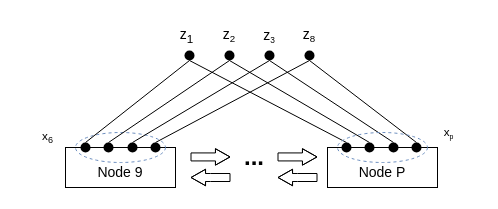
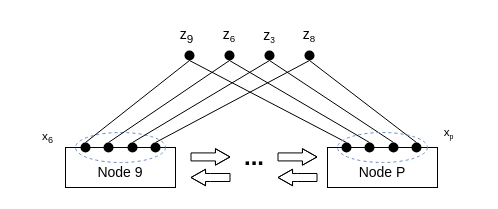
  <mxCell id="0" />
  <mxCell id="1" parent="0" />
  <mxCell id="2" value="" style="rounded=0;whiteSpace=wrap;html=1;" parent="1" vertex="1"><mxGeometry x="65" y="147" width="110" height="40" as="geometry" /></mxCell>
  <mxCell id="3" style="edgeStyle=none;rounded=0;orthogonalLoop=1;jettySize=auto;html=1;exitX=0.5;exitY=1;exitDx=0;exitDy=0;fontSize=14;endArrow=none;endFill=0;entryX=0.5;entryY=0;entryDx=0;entryDy=0;" parent="1" source="4" edge="1" target="25"><mxGeometry relative="1" as="geometry"><mxPoint x="239" y="147" as="targetPoint" /></mxGeometry></mxCell>
  <mxCell id="4" value="" style="shape=ellipse;fillColor=#000000;strokeColor=none;html=1;sketch=0;" parent="1" vertex="1"><mxGeometry x="184" y="50" width="10" height="10" as="geometry" /></mxCell>
  <mxCell id="5" value="" style="shape=ellipse;fillColor=#000000;strokeColor=none;html=1;sketch=0;" parent="1" vertex="1"><mxGeometry x="224" y="50" width="10" height="10" as="geometry" /></mxCell>
  <mxCell id="6" style="edgeStyle=none;rounded=0;orthogonalLoop=1;jettySize=auto;html=1;entryX=0.5;entryY=0;entryDx=0;entryDy=0;fontSize=14;endArrow=none;endFill=0;exitX=0.5;exitY=1;exitDx=0;exitDy=0;" parent="1" target="27" edge="1" source="7"><mxGeometry relative="1" as="geometry"><mxPoint x="254" y="57" as="sourcePoint" /></mxGeometry></mxCell>
  <mxCell id="7" value="" style="shape=ellipse;fillColor=#000000;strokeColor=none;html=1;sketch=0;" parent="1" vertex="1"><mxGeometry x="264" y="50" width="10" height="10" as="geometry" /></mxCell>
  <mxCell id="8" value="" style="shape=ellipse;fillColor=#000000;strokeColor=none;html=1;sketch=0;" parent="1" vertex="1"><mxGeometry x="304" y="50" width="10" height="10" as="geometry" /></mxCell>
- <mxCell id="9" value="&lt;font style=&quot;font-size: 14px;&quot;&gt;z&lt;sub style=&quot;&quot;&gt;1&lt;/sub&gt;&lt;/font&gt;" style="text;html=1;strokeColor=none;fillColor=none;align=center;verticalAlign=middle;whiteSpace=wrap;rounded=0;shadow=1;" parent="1" vertex="1"><mxGeometry x="159" y="20" width="55" height="30" as="geometry" /></mxCell>
- <mxCell id="10" value="&lt;font style=&quot;font-size: 14px;&quot;&gt;z&lt;/font&gt;&lt;font style=&quot;font-size: 11.667px;&quot;&gt;&lt;sub&gt;2&lt;/sub&gt;&lt;/font&gt;" style="text;html=1;strokeColor=none;fillColor=none;align=center;verticalAlign=middle;whiteSpace=wrap;rounded=0;shadow=1;" parent="1" vertex="1"><mxGeometry x="199" y="20" width="60" height="30" as="geometry" /></mxCell>
+ <mxCell id="9" value="&lt;font style=&quot;font-size: 14px;&quot;&gt;z&lt;sub style=&quot;&quot;&gt;9&lt;/sub&gt;&lt;/font&gt;" style="text;html=1;strokeColor=none;fillColor=none;align=center;verticalAlign=middle;whiteSpace=wrap;rounded=0;shadow=1;" parent="1" vertex="1"><mxGeometry x="159" y="20" width="55" height="30" as="geometry" /></mxCell>
+ <mxCell id="10" value="&lt;font style=&quot;font-size: 14px;&quot;&gt;z&lt;/font&gt;&lt;font style=&quot;font-size: 11.667px;&quot;&gt;&lt;sub&gt;6&lt;/sub&gt;&lt;/font&gt;" style="text;html=1;strokeColor=none;fillColor=none;align=center;verticalAlign=middle;whiteSpace=wrap;rounded=0;shadow=1;" parent="1" vertex="1"><mxGeometry x="199" y="20" width="60" height="30" as="geometry" /></mxCell>
  <mxCell id="11" value="&lt;font style=&quot;font-size: 14px;&quot;&gt;z&lt;/font&gt;&lt;font size=&quot;1&quot; style=&quot;&quot;&gt;&lt;sub&gt;3&lt;/sub&gt;&lt;/font&gt;" style="text;html=1;strokeColor=none;fillColor=none;align=center;verticalAlign=middle;whiteSpace=wrap;rounded=0;shadow=1;" parent="1" vertex="1"><mxGeometry x="244" y="20" width="50" height="30" as="geometry" /></mxCell>
  <mxCell id="12" value="&lt;font style=&quot;font-size: 14px;&quot;&gt;z&lt;/font&gt;&lt;font style=&quot;font-size: 11.667px;&quot;&gt;&lt;sub&gt;8&lt;/sub&gt;&lt;/font&gt;" style="text;html=1;strokeColor=none;fillColor=none;align=center;verticalAlign=middle;whiteSpace=wrap;rounded=0;shadow=1;" parent="1" vertex="1"><mxGeometry x="279" y="20" width="60" height="30" as="geometry" /></mxCell>
  <mxCell id="13" value="" style="rounded=0;whiteSpace=wrap;html=1;" parent="1" vertex="1"><mxGeometry x="327" y="147" width="110" height="40" as="geometry" /></mxCell>
  <mxCell id="14" value="&lt;span style=&quot;font-size: 14px;&quot;&gt;Node 9&lt;/span&gt;" style="text;html=1;strokeColor=none;fillColor=none;align=center;verticalAlign=middle;whiteSpace=wrap;rounded=0;shadow=1;" parent="1" vertex="1"><mxGeometry x="90" y="157" width="60" height="30" as="geometry" /></mxCell>
  <mxCell id="15" value="&lt;span style=&quot;font-size: 14px;&quot;&gt;Node P&lt;/span&gt;" style="text;html=1;strokeColor=none;fillColor=none;align=center;verticalAlign=middle;whiteSpace=wrap;rounded=0;shadow=1;" parent="1" vertex="1"><mxGeometry x="352" y="157" width="60" height="30" as="geometry" /></mxCell>
  <mxCell id="16" value="" style="shape=ellipse;fillColor=#000000;strokeColor=none;html=1;sketch=0;" parent="1" vertex="1"><mxGeometry x="80" y="142" width="10" height="10" as="geometry" /></mxCell>
  <mxCell id="17" value="" style="shape=ellipse;fillColor=#000000;strokeColor=none;html=1;sketch=0;" parent="1" vertex="1"><mxGeometry x="103" y="142" width="10" height="10" as="geometry" /></mxCell>
  <mxCell id="18" style="edgeStyle=none;rounded=0;orthogonalLoop=1;jettySize=auto;html=1;exitX=0.5;exitY=0;exitDx=0;exitDy=0;entryX=0.5;entryY=1;entryDx=0;entryDy=0;fontSize=14;endArrow=none;endFill=0;" parent="1" source="28" target="8" edge="1"><mxGeometry relative="1" as="geometry" /></mxCell>
  <mxCell id="19" value="" style="shape=ellipse;fillColor=#000000;strokeColor=none;html=1;sketch=0;" parent="1" vertex="1"><mxGeometry x="127" y="142" width="10" height="10" as="geometry" /></mxCell>
  <mxCell id="20" value="" style="shape=ellipse;fillColor=#000000;strokeColor=none;html=1;sketch=0;" parent="1" vertex="1"><mxGeometry x="150" y="142" width="10" height="10" as="geometry" /></mxCell>
  <mxCell id="21" value="" style="ellipse;whiteSpace=wrap;html=1;shadow=0;dashed=1;fontSize=14;fillColor=none;strokeColor=#6c8ebf;" parent="1" vertex="1"><mxGeometry x="75" y="132" width="90" height="30" as="geometry" /></mxCell>
  <mxCell id="22" value="" style="ellipse;whiteSpace=wrap;html=1;shadow=0;dashed=1;fontSize=14;fillColor=none;strokeColor=#6c8ebf;" parent="1" vertex="1"><mxGeometry x="337" y="132" width="90" height="30" as="geometry" /></mxCell>
  <mxCell id="23" value="&lt;span style=&quot;font-size: 11.667px;&quot;&gt;x&lt;/span&gt;&lt;sub style=&quot;&quot;&gt;&lt;font style=&quot;font-size: 9px;&quot;&gt;6&lt;/font&gt;&lt;/sub&gt;" style="text;html=1;strokeColor=none;fillColor=none;align=center;verticalAlign=middle;whiteSpace=wrap;rounded=0;shadow=1;" parent="1" vertex="1"><mxGeometry x="20" y="122" width="55" height="30" as="geometry" /></mxCell>
  <mxCell id="24" value="&lt;span style=&quot;font-size: 11.667px;&quot;&gt;x&lt;/span&gt;&lt;span style=&quot;font-size: 8.333px;&quot;&gt;&lt;sub&gt;p&lt;/sub&gt;&lt;/span&gt;" style="text;html=1;strokeColor=none;fillColor=none;align=center;verticalAlign=middle;whiteSpace=wrap;rounded=0;shadow=1;" parent="1" vertex="1"><mxGeometry x="421" y="117" width="55" height="30" as="geometry" /></mxCell>
  <mxCell id="25" value="" style="shape=ellipse;fillColor=#000000;strokeColor=none;html=1;sketch=0;" vertex="1" parent="1"><mxGeometry x="341" y="142" width="10" height="10" as="geometry" /></mxCell>
  <mxCell id="26" value="" style="shape=ellipse;fillColor=#000000;strokeColor=none;html=1;sketch=0;" vertex="1" parent="1"><mxGeometry x="364" y="142" width="10" height="10" as="geometry" /></mxCell>
  <mxCell id="27" value="" style="shape=ellipse;fillColor=#000000;strokeColor=none;html=1;sketch=0;" vertex="1" parent="1"><mxGeometry x="388" y="142" width="10" height="10" as="geometry" /></mxCell>
  <mxCell id="28" value="" style="shape=ellipse;fillColor=#000000;strokeColor=none;html=1;sketch=0;" vertex="1" parent="1"><mxGeometry x="411" y="142" width="10" height="10" as="geometry" /></mxCell>
  <mxCell id="29" style="edgeStyle=none;rounded=0;orthogonalLoop=1;jettySize=auto;html=1;entryX=0.5;entryY=0;entryDx=0;entryDy=0;fontSize=14;endArrow=none;endFill=0;exitX=0.5;exitY=1;exitDx=0;exitDy=0;" edge="1" parent="1" source="5" target="26"><mxGeometry relative="1" as="geometry"><mxPoint x="209" y="52" as="sourcePoint" /><mxPoint x="435" y="152" as="targetPoint" /></mxGeometry></mxCell>
  <mxCell id="30" style="edgeStyle=none;rounded=0;orthogonalLoop=1;jettySize=auto;html=1;exitX=0.5;exitY=1;exitDx=0;exitDy=0;fontSize=14;endArrow=none;endFill=0;entryX=0.5;entryY=0;entryDx=0;entryDy=0;" edge="1" parent="1" source="4" target="16"><mxGeometry relative="1" as="geometry"><mxPoint x="388" y="152" as="targetPoint" /><mxPoint x="199" y="70" as="sourcePoint" /></mxGeometry></mxCell>
  <mxCell id="31" style="edgeStyle=none;rounded=0;orthogonalLoop=1;jettySize=auto;html=1;entryX=0.5;entryY=0;entryDx=0;entryDy=0;fontSize=14;endArrow=none;endFill=0;exitX=0.5;exitY=1;exitDx=0;exitDy=0;" edge="1" parent="1" source="5" target="17"><mxGeometry relative="1" as="geometry"><mxPoint x="239" y="70" as="sourcePoint" /><mxPoint x="411" y="152" as="targetPoint" /></mxGeometry></mxCell>
  <mxCell id="32" style="edgeStyle=none;rounded=0;orthogonalLoop=1;jettySize=auto;html=1;entryX=0.5;entryY=0;entryDx=0;entryDy=0;fontSize=14;endArrow=none;endFill=0;exitX=0.5;exitY=1;exitDx=0;exitDy=0;" edge="1" parent="1" source="7" target="19"><mxGeometry relative="1" as="geometry"><mxPoint x="199" y="105" as="sourcePoint" /><mxPoint x="355" y="187" as="targetPoint" /></mxGeometry></mxCell>
  <mxCell id="33" style="edgeStyle=none;rounded=0;orthogonalLoop=1;jettySize=auto;html=1;exitX=0.5;exitY=0;exitDx=0;exitDy=0;entryX=0.5;entryY=1;entryDx=0;entryDy=0;fontSize=14;endArrow=none;endFill=0;" edge="1" parent="1" source="20" target="8"><mxGeometry relative="1" as="geometry"><mxPoint x="283" y="179" as="sourcePoint" /><mxPoint x="144" y="97" as="targetPoint" /></mxGeometry></mxCell>
  <mxCell id="34" value="" style="shape=flexArrow;endArrow=classic;html=1;rounded=0;fontSize=9;width=8;endSize=4.514;endWidth=7.429;" edge="1" parent="1"><mxGeometry width="50" height="50" relative="1" as="geometry"><mxPoint x="190" y="156.43" as="sourcePoint" /><mxPoint x="230" y="156.43" as="targetPoint" /><Array as="points"><mxPoint x="250" y="156.43" /></Array></mxGeometry></mxCell>
  <mxCell id="35" value="" style="shape=flexArrow;endArrow=classic;html=1;rounded=0;fontSize=9;width=8;endSize=4.514;endWidth=7.429;" edge="1" parent="1"><mxGeometry width="50" height="50" relative="1" as="geometry"><mxPoint x="230" y="177" as="sourcePoint" /><mxPoint x="190" y="177" as="targetPoint" /><Array as="points"><mxPoint x="210" y="177" /></Array></mxGeometry></mxCell>
  <mxCell id="36" value="" style="shape=flexArrow;endArrow=classic;html=1;rounded=0;fontSize=9;width=8;endSize=4.514;endWidth=7.429;" edge="1" parent="1"><mxGeometry width="50" height="50" relative="1" as="geometry"><mxPoint x="277" y="156.43" as="sourcePoint" /><mxPoint x="317" y="156.43" as="targetPoint" /><Array as="points"><mxPoint x="337" y="156.43" /></Array></mxGeometry></mxCell>
  <mxCell id="37" value="" style="shape=flexArrow;endArrow=classic;html=1;rounded=0;fontSize=9;width=8;endSize=4.514;endWidth=7.429;" edge="1" parent="1"><mxGeometry width="50" height="50" relative="1" as="geometry"><mxPoint x="317" y="177" as="sourcePoint" /><mxPoint x="277" y="177" as="targetPoint" /><Array as="points"><mxPoint x="297" y="177" /></Array></mxGeometry></mxCell>
  <mxCell id="38" value="&lt;b&gt;&lt;font style=&quot;font-size: 24px;&quot;&gt;...&lt;/font&gt;&lt;/b&gt;" style="text;html=1;strokeColor=none;fillColor=none;align=center;verticalAlign=middle;whiteSpace=wrap;rounded=0;fontSize=9;" vertex="1" parent="1"><mxGeometry x="224" y="142" width="60" height="30" as="geometry" /></mxCell>
